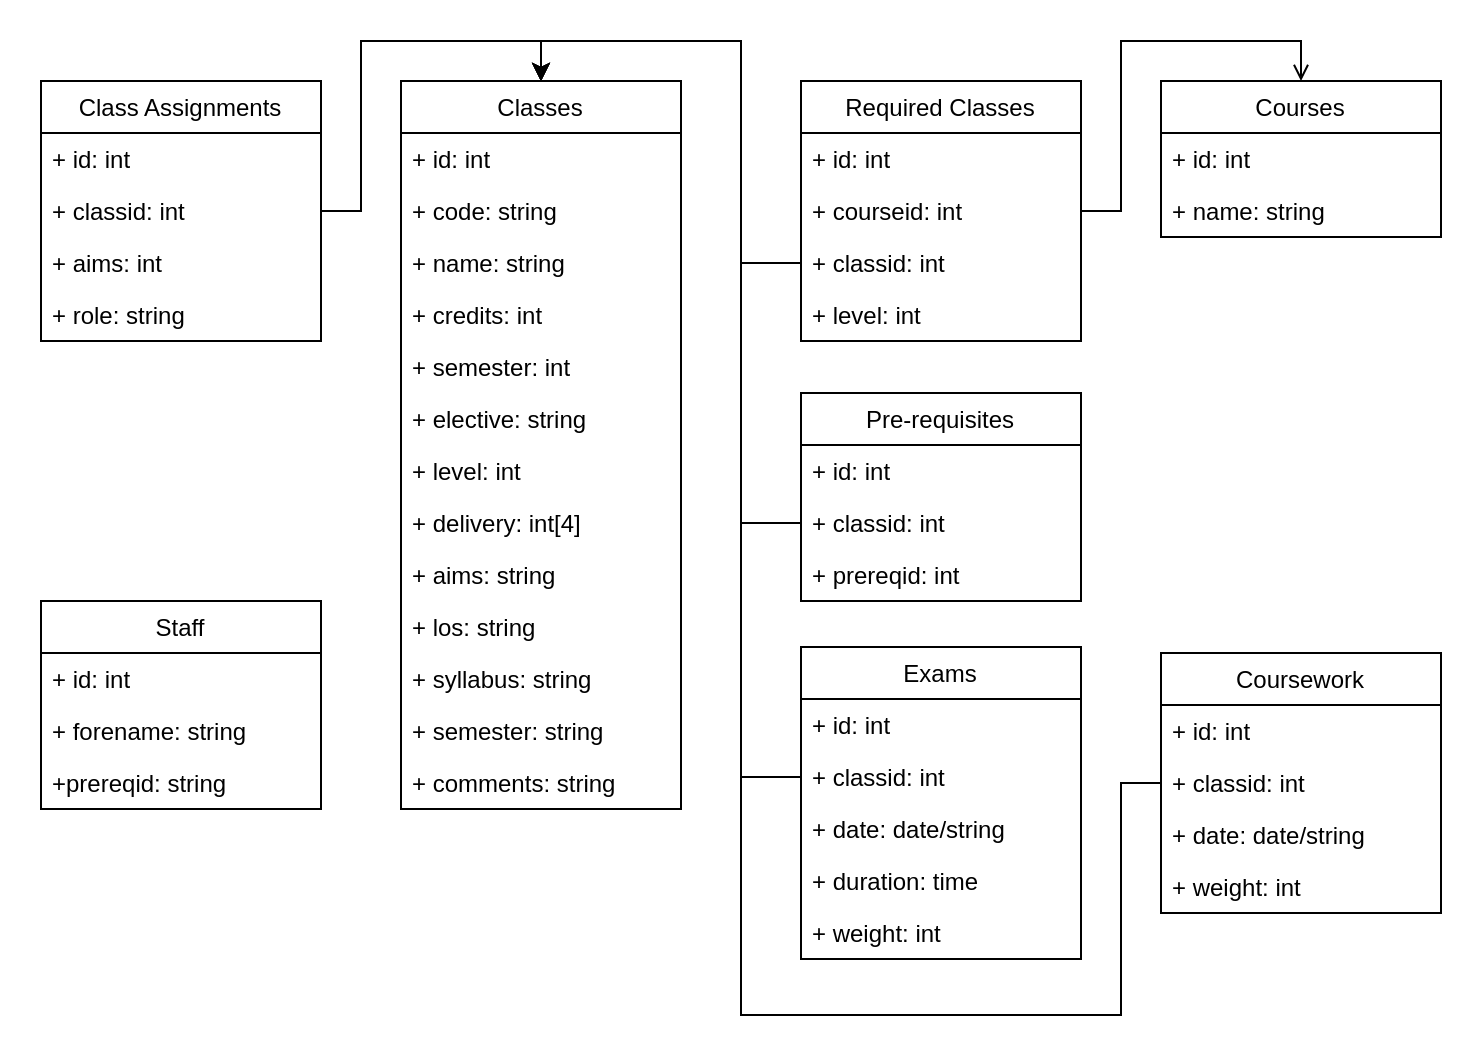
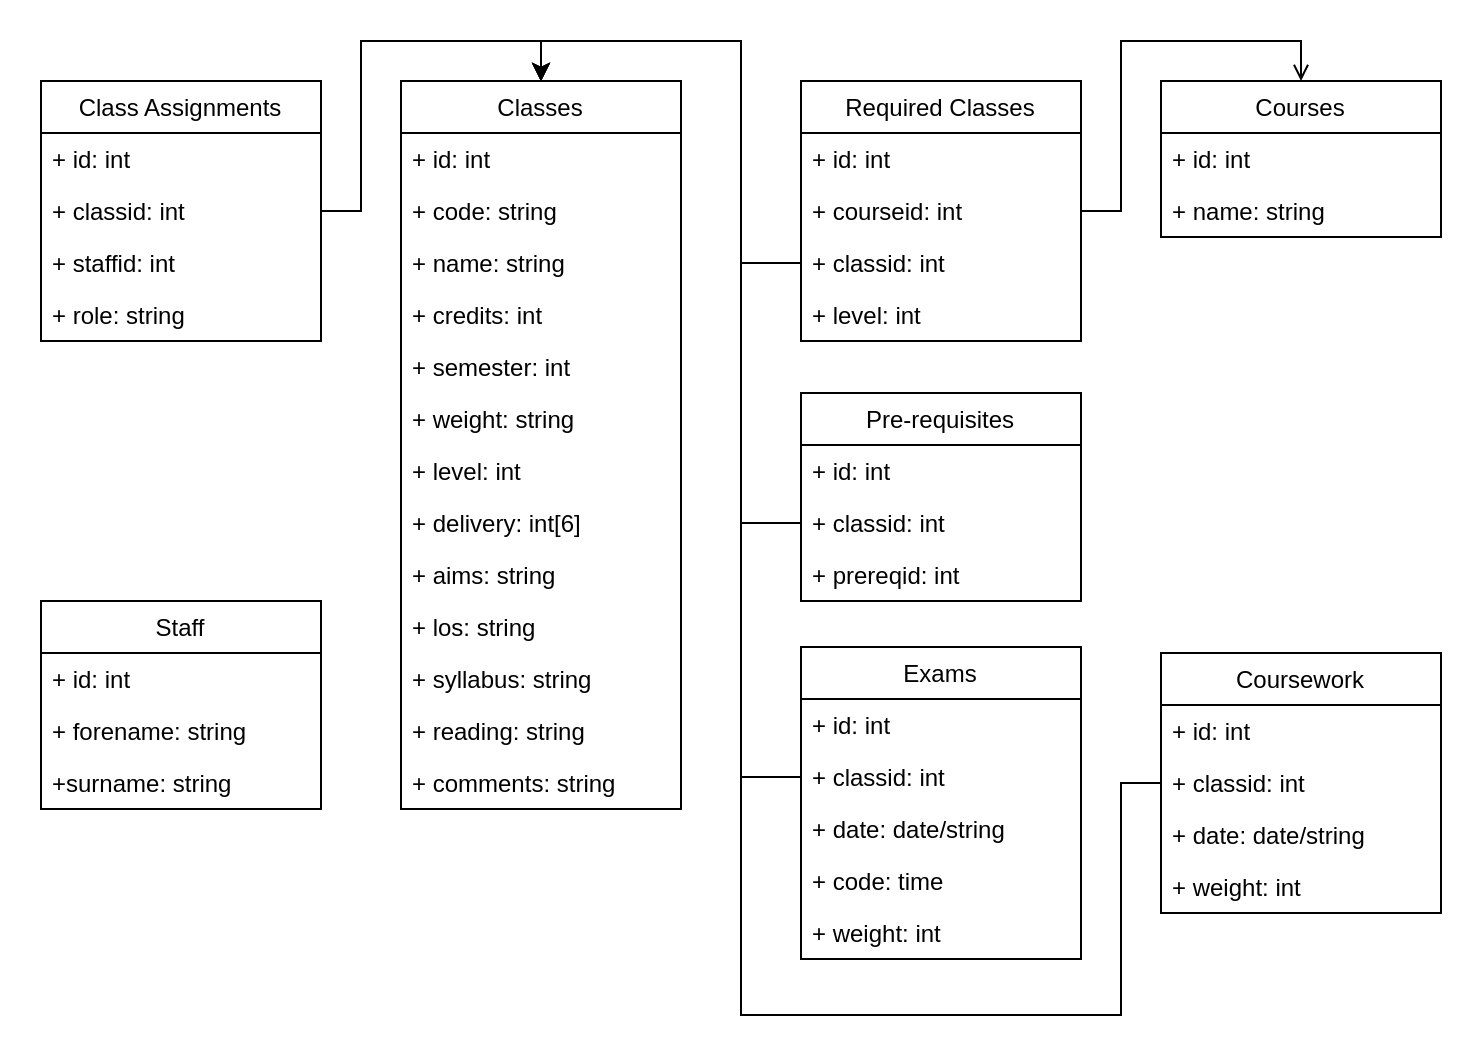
  <mxCell id="0" />
  <mxCell id="1" parent="0" />
  <mxCell id="2" value="Classes" style="swimlane;fontStyle=0;childLayout=stackLayout;horizontal=1;startSize=26;fillColor=none;horizontalStack=0;resizeParent=1;resizeParentMax=0;resizeLast=0;collapsible=1;marginBottom=0;" vertex="1" parent="1"><mxGeometry x="200" y="40" width="140" height="364" as="geometry"><mxRectangle x="355" y="121" width="80" height="26" as="alternateBounds" /></mxGeometry></mxCell>
  <mxCell id="3" value="+ id: int" style="text;strokeColor=none;fillColor=none;align=left;verticalAlign=top;spacingLeft=4;spacingRight=4;overflow=hidden;rotatable=0;points=[[0,0.5],[1,0.5]];portConstraint=eastwest;" vertex="1" parent="2"><mxGeometry y="26" width="140" height="26" as="geometry" /></mxCell>
  <mxCell id="4" value="+ code: string" style="text;strokeColor=none;fillColor=none;align=left;verticalAlign=top;spacingLeft=4;spacingRight=4;overflow=hidden;rotatable=0;points=[[0,0.5],[1,0.5]];portConstraint=eastwest;" vertex="1" parent="2"><mxGeometry y="52" width="140" height="26" as="geometry" /></mxCell>
  <mxCell id="5" value="+ name: string" style="text;strokeColor=none;fillColor=none;align=left;verticalAlign=top;spacingLeft=4;spacingRight=4;overflow=hidden;rotatable=0;points=[[0,0.5],[1,0.5]];portConstraint=eastwest;" vertex="1" parent="2"><mxGeometry y="78" width="140" height="26" as="geometry" /></mxCell>
  <mxCell id="6" value="+ credits: int" style="text;strokeColor=none;fillColor=none;align=left;verticalAlign=top;spacingLeft=4;spacingRight=4;overflow=hidden;rotatable=0;points=[[0,0.5],[1,0.5]];portConstraint=eastwest;" vertex="1" parent="2"><mxGeometry y="104" width="140" height="26" as="geometry" /></mxCell>
  <mxCell id="7" value="+ semester: int&#10;" style="text;strokeColor=none;fillColor=none;align=left;verticalAlign=top;spacingLeft=4;spacingRight=4;overflow=hidden;rotatable=0;points=[[0,0.5],[1,0.5]];portConstraint=eastwest;" vertex="1" parent="2"><mxGeometry y="130" width="140" height="26" as="geometry" /></mxCell>
- <mxCell id="8" value="+ elective: string&#10;" style="text;strokeColor=none;fillColor=none;align=left;verticalAlign=top;spacingLeft=4;spacingRight=4;overflow=hidden;rotatable=0;points=[[0,0.5],[1,0.5]];portConstraint=eastwest;" vertex="1" parent="2"><mxGeometry y="156" width="140" height="26" as="geometry" /></mxCell>
+ <mxCell id="8" value="+ weight: string&#10;" style="text;strokeColor=none;fillColor=none;align=left;verticalAlign=top;spacingLeft=4;spacingRight=4;overflow=hidden;rotatable=0;points=[[0,0.5],[1,0.5]];portConstraint=eastwest;" vertex="1" parent="2"><mxGeometry y="156" width="140" height="26" as="geometry" /></mxCell>
  <mxCell id="9" value="+ level: int&#10;" style="text;strokeColor=none;fillColor=none;align=left;verticalAlign=top;spacingLeft=4;spacingRight=4;overflow=hidden;rotatable=0;points=[[0,0.5],[1,0.5]];portConstraint=eastwest;" vertex="1" parent="2"><mxGeometry y="182" width="140" height="26" as="geometry" /></mxCell>
- <mxCell id="10" value="+ delivery: int[4]&#10;" style="text;strokeColor=none;fillColor=none;align=left;verticalAlign=top;spacingLeft=4;spacingRight=4;overflow=hidden;rotatable=0;points=[[0,0.5],[1,0.5]];portConstraint=eastwest;" vertex="1" parent="2"><mxGeometry y="208" width="140" height="26" as="geometry" /></mxCell>
+ <mxCell id="10" value="+ delivery: int[6]&#10;" style="text;strokeColor=none;fillColor=none;align=left;verticalAlign=top;spacingLeft=4;spacingRight=4;overflow=hidden;rotatable=0;points=[[0,0.5],[1,0.5]];portConstraint=eastwest;" vertex="1" parent="2"><mxGeometry y="208" width="140" height="26" as="geometry" /></mxCell>
  <mxCell id="11" value="+ aims: string&#10;" style="text;strokeColor=none;fillColor=none;align=left;verticalAlign=top;spacingLeft=4;spacingRight=4;overflow=hidden;rotatable=0;points=[[0,0.5],[1,0.5]];portConstraint=eastwest;" vertex="1" parent="2"><mxGeometry y="234" width="140" height="26" as="geometry" /></mxCell>
  <mxCell id="12" value="+ los: string&#10;" style="text;strokeColor=none;fillColor=none;align=left;verticalAlign=top;spacingLeft=4;spacingRight=4;overflow=hidden;rotatable=0;points=[[0,0.5],[1,0.5]];portConstraint=eastwest;" vertex="1" parent="2"><mxGeometry y="260" width="140" height="26" as="geometry" /></mxCell>
  <mxCell id="13" value="+ syllabus: string&#10;" style="text;strokeColor=none;fillColor=none;align=left;verticalAlign=top;spacingLeft=4;spacingRight=4;overflow=hidden;rotatable=0;points=[[0,0.5],[1,0.5]];portConstraint=eastwest;" vertex="1" parent="2"><mxGeometry y="286" width="140" height="26" as="geometry" /></mxCell>
- <mxCell id="14" value="+ semester: string&#10;" style="text;strokeColor=none;fillColor=none;align=left;verticalAlign=top;spacingLeft=4;spacingRight=4;overflow=hidden;rotatable=0;points=[[0,0.5],[1,0.5]];portConstraint=eastwest;" vertex="1" parent="2"><mxGeometry y="312" width="140" height="26" as="geometry" /></mxCell>
+ <mxCell id="14" value="+ reading: string&#10;" style="text;strokeColor=none;fillColor=none;align=left;verticalAlign=top;spacingLeft=4;spacingRight=4;overflow=hidden;rotatable=0;points=[[0,0.5],[1,0.5]];portConstraint=eastwest;" vertex="1" parent="2"><mxGeometry y="312" width="140" height="26" as="geometry" /></mxCell>
  <mxCell id="15" value="+ comments: string&#10;" style="text;strokeColor=none;fillColor=none;align=left;verticalAlign=top;spacingLeft=4;spacingRight=4;overflow=hidden;rotatable=0;points=[[0,0.5],[1,0.5]];portConstraint=eastwest;" vertex="1" parent="2"><mxGeometry y="338" width="140" height="26" as="geometry" /></mxCell>
  <mxCell id="16" value="Staff" style="swimlane;fontStyle=0;childLayout=stackLayout;horizontal=1;startSize=26;fillColor=none;horizontalStack=0;resizeParent=1;resizeParentMax=0;resizeLast=0;collapsible=1;marginBottom=0;" vertex="1" parent="1"><mxGeometry x="20" y="300" width="140" height="104" as="geometry" /></mxCell>
  <mxCell id="17" value="+ id: int" style="text;strokeColor=none;fillColor=none;align=left;verticalAlign=top;spacingLeft=4;spacingRight=4;overflow=hidden;rotatable=0;points=[[0,0.5],[1,0.5]];portConstraint=eastwest;" vertex="1" parent="16"><mxGeometry y="26" width="140" height="26" as="geometry" /></mxCell>
  <mxCell id="18" value="+ forename: string" style="text;strokeColor=none;fillColor=none;align=left;verticalAlign=top;spacingLeft=4;spacingRight=4;overflow=hidden;rotatable=0;points=[[0,0.5],[1,0.5]];portConstraint=eastwest;" vertex="1" parent="16"><mxGeometry y="52" width="140" height="26" as="geometry" /></mxCell>
- <mxCell id="19" value="+prereqid: string&#10;" style="text;strokeColor=none;fillColor=none;align=left;verticalAlign=top;spacingLeft=4;spacingRight=4;overflow=hidden;rotatable=0;points=[[0,0.5],[1,0.5]];portConstraint=eastwest;" vertex="1" parent="16"><mxGeometry y="78" width="140" height="26" as="geometry" /></mxCell>
+ <mxCell id="19" value="+surname: string&#10;" style="text;strokeColor=none;fillColor=none;align=left;verticalAlign=top;spacingLeft=4;spacingRight=4;overflow=hidden;rotatable=0;points=[[0,0.5],[1,0.5]];portConstraint=eastwest;" vertex="1" parent="16"><mxGeometry y="78" width="140" height="26" as="geometry" /></mxCell>
  <mxCell id="20" value="Courses" style="swimlane;fontStyle=0;childLayout=stackLayout;horizontal=1;startSize=26;fillColor=none;horizontalStack=0;resizeParent=1;resizeParentMax=0;resizeLast=0;collapsible=1;marginBottom=0;" vertex="1" parent="1"><mxGeometry x="580" y="40" width="140" height="78" as="geometry" /></mxCell>
  <mxCell id="21" value="+ id: int" style="text;strokeColor=none;fillColor=none;align=left;verticalAlign=top;spacingLeft=4;spacingRight=4;overflow=hidden;rotatable=0;points=[[0,0.5],[1,0.5]];portConstraint=eastwest;" vertex="1" parent="20"><mxGeometry y="26" width="140" height="26" as="geometry" /></mxCell>
  <mxCell id="22" value="+ name: string" style="text;strokeColor=none;fillColor=none;align=left;verticalAlign=top;spacingLeft=4;spacingRight=4;overflow=hidden;rotatable=0;points=[[0,0.5],[1,0.5]];portConstraint=eastwest;" vertex="1" parent="20"><mxGeometry y="52" width="140" height="26" as="geometry" /></mxCell>
  <mxCell id="23" value="Required Classes" style="swimlane;fontStyle=0;childLayout=stackLayout;horizontal=1;startSize=26;fillColor=none;horizontalStack=0;resizeParent=1;resizeParentMax=0;resizeLast=0;collapsible=1;marginBottom=0;" vertex="1" parent="1"><mxGeometry x="400" y="40" width="140" height="130" as="geometry" /></mxCell>
  <mxCell id="24" value="+ id: int" style="text;strokeColor=none;fillColor=none;align=left;verticalAlign=top;spacingLeft=4;spacingRight=4;overflow=hidden;rotatable=0;points=[[0,0.5],[1,0.5]];portConstraint=eastwest;" vertex="1" parent="23"><mxGeometry y="26" width="140" height="26" as="geometry" /></mxCell>
  <mxCell id="25" value="+ courseid: int" style="text;strokeColor=none;fillColor=none;align=left;verticalAlign=top;spacingLeft=4;spacingRight=4;overflow=hidden;rotatable=0;points=[[0,0.5],[1,0.5]];portConstraint=eastwest;" vertex="1" parent="23"><mxGeometry y="52" width="140" height="26" as="geometry" /></mxCell>
  <mxCell id="26" value="+ classid: int" style="text;strokeColor=none;fillColor=none;align=left;verticalAlign=top;spacingLeft=4;spacingRight=4;overflow=hidden;rotatable=0;points=[[0,0.5],[1,0.5]];portConstraint=eastwest;" vertex="1" parent="23"><mxGeometry y="78" width="140" height="26" as="geometry" /></mxCell>
  <mxCell id="27" value="+ level: int" style="text;strokeColor=none;fillColor=none;align=left;verticalAlign=top;spacingLeft=4;spacingRight=4;overflow=hidden;rotatable=0;points=[[0,0.5],[1,0.5]];portConstraint=eastwest;" vertex="1" parent="23"><mxGeometry y="104" width="140" height="26" as="geometry" /></mxCell>
  <mxCell id="28" style="edgeStyle=orthogonalEdgeStyle;rounded=0;orthogonalLoop=1;jettySize=auto;html=1;exitX=1;exitY=0.5;exitDx=0;exitDy=0;entryX=0.5;entryY=0;entryDx=0;entryDy=0;endArrow=open;" edge="1" parent="1" source="25" target="20"><mxGeometry relative="1" as="geometry" /></mxCell>
  <mxCell id="29" style="edgeStyle=orthogonalEdgeStyle;rounded=0;orthogonalLoop=1;jettySize=auto;html=1;exitX=0;exitY=0.5;exitDx=0;exitDy=0;entryX=0.5;entryY=0;entryDx=0;entryDy=0;" edge="1" parent="1" source="26" target="2"><mxGeometry relative="1" as="geometry" /></mxCell>
  <mxCell id="30" value="Class Assignments" style="swimlane;fontStyle=0;childLayout=stackLayout;horizontal=1;startSize=26;fillColor=none;horizontalStack=0;resizeParent=1;resizeParentMax=0;resizeLast=0;collapsible=1;marginBottom=0;" vertex="1" parent="1"><mxGeometry x="20" y="40" width="140" height="130" as="geometry" /></mxCell>
  <mxCell id="31" value="+ id: int&#10;" style="text;strokeColor=none;fillColor=none;align=left;verticalAlign=top;spacingLeft=4;spacingRight=4;overflow=hidden;rotatable=0;points=[[0,0.5],[1,0.5]];portConstraint=eastwest;" vertex="1" parent="30"><mxGeometry y="26" width="140" height="26" as="geometry" /></mxCell>
  <mxCell id="32" value="+ classid: int" style="text;strokeColor=none;fillColor=none;align=left;verticalAlign=top;spacingLeft=4;spacingRight=4;overflow=hidden;rotatable=0;points=[[0,0.5],[1,0.5]];portConstraint=eastwest;" vertex="1" parent="30"><mxGeometry y="52" width="140" height="26" as="geometry" /></mxCell>
- <mxCell id="33" value="+ aims: int" style="text;strokeColor=none;fillColor=none;align=left;verticalAlign=top;spacingLeft=4;spacingRight=4;overflow=hidden;rotatable=0;points=[[0,0.5],[1,0.5]];portConstraint=eastwest;" vertex="1" parent="30"><mxGeometry y="78" width="140" height="26" as="geometry" /></mxCell>
+ <mxCell id="33" value="+ staffid: int" style="text;strokeColor=none;fillColor=none;align=left;verticalAlign=top;spacingLeft=4;spacingRight=4;overflow=hidden;rotatable=0;points=[[0,0.5],[1,0.5]];portConstraint=eastwest;" vertex="1" parent="30"><mxGeometry y="78" width="140" height="26" as="geometry" /></mxCell>
  <mxCell id="34" value="+ role: string" style="text;strokeColor=none;fillColor=none;align=left;verticalAlign=top;spacingLeft=4;spacingRight=4;overflow=hidden;rotatable=0;points=[[0,0.5],[1,0.5]];portConstraint=eastwest;" vertex="1" parent="30"><mxGeometry y="104" width="140" height="26" as="geometry" /></mxCell>
  <mxCell id="35" style="edgeStyle=orthogonalEdgeStyle;rounded=0;orthogonalLoop=1;jettySize=auto;html=1;exitX=1;exitY=0.5;exitDx=0;exitDy=0;entryX=0.5;entryY=0;entryDx=0;entryDy=0;" edge="1" parent="1" source="32" target="2"><mxGeometry relative="1" as="geometry" /></mxCell>
  <mxCell id="36" value="Pre-requisites" style="swimlane;fontStyle=0;childLayout=stackLayout;horizontal=1;startSize=26;fillColor=none;horizontalStack=0;resizeParent=1;resizeParentMax=0;resizeLast=0;collapsible=1;marginBottom=0;" vertex="1" parent="1"><mxGeometry x="400" y="196" width="140" height="104" as="geometry" /></mxCell>
  <mxCell id="37" value="+ id: int" style="text;strokeColor=none;fillColor=none;align=left;verticalAlign=top;spacingLeft=4;spacingRight=4;overflow=hidden;rotatable=0;points=[[0,0.5],[1,0.5]];portConstraint=eastwest;" vertex="1" parent="36"><mxGeometry y="26" width="140" height="26" as="geometry" /></mxCell>
  <mxCell id="38" value="+ classid: int" style="text;strokeColor=none;fillColor=none;align=left;verticalAlign=top;spacingLeft=4;spacingRight=4;overflow=hidden;rotatable=0;points=[[0,0.5],[1,0.5]];portConstraint=eastwest;" vertex="1" parent="36"><mxGeometry y="52" width="140" height="26" as="geometry" /></mxCell>
  <mxCell id="39" value="+ prereqid: int" style="text;strokeColor=none;fillColor=none;align=left;verticalAlign=top;spacingLeft=4;spacingRight=4;overflow=hidden;rotatable=0;points=[[0,0.5],[1,0.5]];portConstraint=eastwest;" vertex="1" parent="36"><mxGeometry y="78" width="140" height="26" as="geometry" /></mxCell>
  <mxCell id="40" style="edgeStyle=orthogonalEdgeStyle;rounded=0;orthogonalLoop=1;jettySize=auto;html=1;exitX=0;exitY=0.5;exitDx=0;exitDy=0;entryX=0.5;entryY=0;entryDx=0;entryDy=0;" edge="1" parent="1" source="38" target="2"><mxGeometry relative="1" as="geometry" /></mxCell>
  <mxCell id="41" value="Exams" style="swimlane;fontStyle=0;childLayout=stackLayout;horizontal=1;startSize=26;fillColor=none;horizontalStack=0;resizeParent=1;resizeParentMax=0;resizeLast=0;collapsible=1;marginBottom=0;" vertex="1" parent="1"><mxGeometry x="400" y="323" width="140" height="156" as="geometry" /></mxCell>
  <mxCell id="42" value="+ id: int" style="text;strokeColor=none;fillColor=none;align=left;verticalAlign=top;spacingLeft=4;spacingRight=4;overflow=hidden;rotatable=0;points=[[0,0.5],[1,0.5]];portConstraint=eastwest;" vertex="1" parent="41"><mxGeometry y="26" width="140" height="26" as="geometry" /></mxCell>
  <mxCell id="43" value="+ classid: int" style="text;strokeColor=none;fillColor=none;align=left;verticalAlign=top;spacingLeft=4;spacingRight=4;overflow=hidden;rotatable=0;points=[[0,0.5],[1,0.5]];portConstraint=eastwest;" vertex="1" parent="41"><mxGeometry y="52" width="140" height="26" as="geometry" /></mxCell>
  <mxCell id="44" value="+ date: date/string" style="text;strokeColor=none;fillColor=none;align=left;verticalAlign=top;spacingLeft=4;spacingRight=4;overflow=hidden;rotatable=0;points=[[0,0.5],[1,0.5]];portConstraint=eastwest;" vertex="1" parent="41"><mxGeometry y="78" width="140" height="26" as="geometry" /></mxCell>
- <mxCell id="45" value="+ duration: time" style="text;strokeColor=none;fillColor=none;align=left;verticalAlign=top;spacingLeft=4;spacingRight=4;overflow=hidden;rotatable=0;points=[[0,0.5],[1,0.5]];portConstraint=eastwest;" vertex="1" parent="41"><mxGeometry y="104" width="140" height="26" as="geometry" /></mxCell>
+ <mxCell id="45" value="+ code: time" style="text;strokeColor=none;fillColor=none;align=left;verticalAlign=top;spacingLeft=4;spacingRight=4;overflow=hidden;rotatable=0;points=[[0,0.5],[1,0.5]];portConstraint=eastwest;" vertex="1" parent="41"><mxGeometry y="104" width="140" height="26" as="geometry" /></mxCell>
  <mxCell id="46" value="+ weight: int" style="text;strokeColor=none;fillColor=none;align=left;verticalAlign=top;spacingLeft=4;spacingRight=4;overflow=hidden;rotatable=0;points=[[0,0.5],[1,0.5]];portConstraint=eastwest;" vertex="1" parent="41"><mxGeometry y="130" width="140" height="26" as="geometry" /></mxCell>
  <mxCell id="47" style="edgeStyle=orthogonalEdgeStyle;rounded=0;orthogonalLoop=1;jettySize=auto;html=1;exitX=0;exitY=0.5;exitDx=0;exitDy=0;entryX=0.5;entryY=0;entryDx=0;entryDy=0;" edge="1" parent="1" source="43" target="2"><mxGeometry relative="1" as="geometry" /></mxCell>
  <mxCell id="48" value="Coursework" style="swimlane;fontStyle=0;childLayout=stackLayout;horizontal=1;startSize=26;fillColor=none;horizontalStack=0;resizeParent=1;resizeParentMax=0;resizeLast=0;collapsible=1;marginBottom=0;" vertex="1" parent="1"><mxGeometry x="580" y="326" width="140" height="130" as="geometry" /></mxCell>
  <mxCell id="49" value="+ id: int" style="text;strokeColor=none;fillColor=none;align=left;verticalAlign=top;spacingLeft=4;spacingRight=4;overflow=hidden;rotatable=0;points=[[0,0.5],[1,0.5]];portConstraint=eastwest;" vertex="1" parent="48"><mxGeometry y="26" width="140" height="26" as="geometry" /></mxCell>
  <mxCell id="50" value="+ classid: int" style="text;strokeColor=none;fillColor=none;align=left;verticalAlign=top;spacingLeft=4;spacingRight=4;overflow=hidden;rotatable=0;points=[[0,0.5],[1,0.5]];portConstraint=eastwest;" vertex="1" parent="48"><mxGeometry y="52" width="140" height="26" as="geometry" /></mxCell>
  <mxCell id="51" value="+ date: date/string" style="text;strokeColor=none;fillColor=none;align=left;verticalAlign=top;spacingLeft=4;spacingRight=4;overflow=hidden;rotatable=0;points=[[0,0.5],[1,0.5]];portConstraint=eastwest;" vertex="1" parent="48"><mxGeometry y="78" width="140" height="26" as="geometry" /></mxCell>
  <mxCell id="52" value="+ weight: int" style="text;strokeColor=none;fillColor=none;align=left;verticalAlign=top;spacingLeft=4;spacingRight=4;overflow=hidden;rotatable=0;points=[[0,0.5],[1,0.5]];portConstraint=eastwest;" vertex="1" parent="48"><mxGeometry y="104" width="140" height="26" as="geometry" /></mxCell>
  <mxCell id="53" style="edgeStyle=orthogonalEdgeStyle;rounded=0;orthogonalLoop=1;jettySize=auto;html=1;exitX=0;exitY=0.5;exitDx=0;exitDy=0;entryX=0.5;entryY=0;entryDx=0;entryDy=0;" edge="1" parent="1" source="50" target="2"><mxGeometry relative="1" as="geometry"><Array as="points"><mxPoint x="560" y="391" /><mxPoint x="560" y="507" /><mxPoint x="370" y="507" /><mxPoint x="370" y="20" /><mxPoint x="270" y="20" /></Array></mxGeometry></mxCell>
